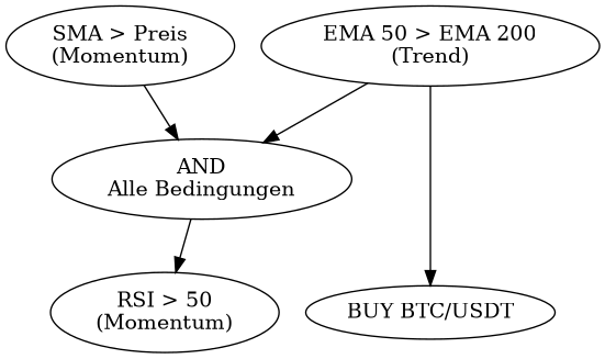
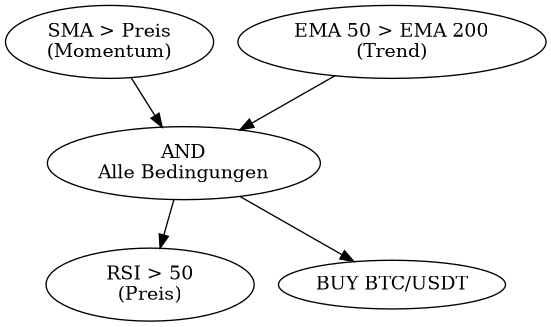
  digraph {
    n1 [label="EMA 50 > EMA 200\n(Trend)"]
    n2 [label="AND\nAlle Bedingungen"]
-   n3 [label="RSI > 50\n(Momentum)"]
+   n3 [label="RSI > 50\n(Preis)"]
    n4 [label="BUY BTC/USDT"]
    n5 [label="SMA > Preis\n(Momentum)"]
    n1 -> n2
    n2 -> n3
-   n1 -> n4
+   n2 -> n4
    n5 -> n2
  }
